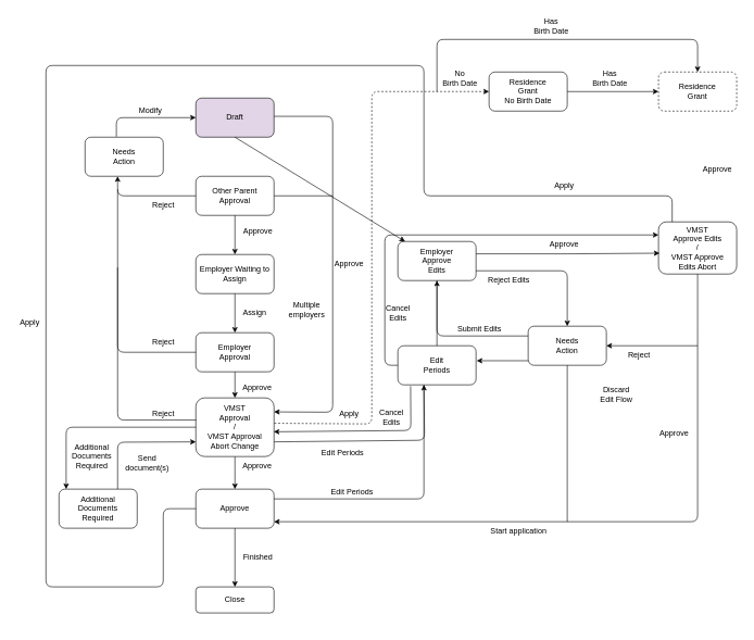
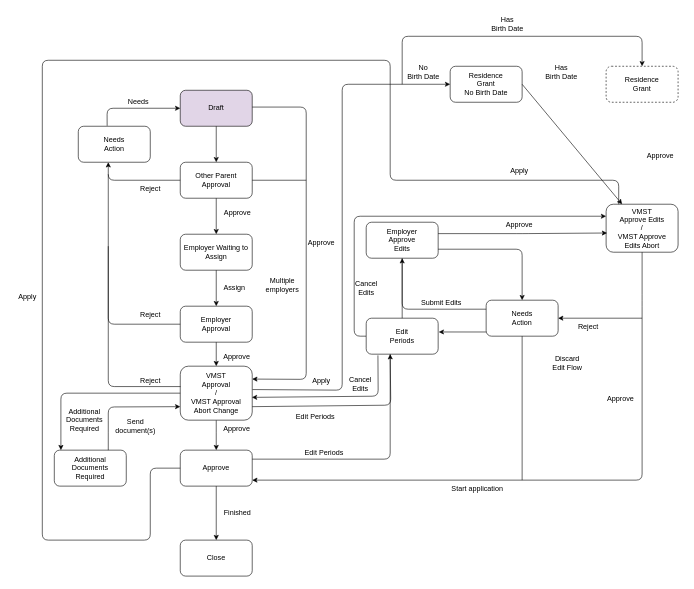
  <mxCell id="0" />
  <mxCell id="1" parent="0" />
  <mxCell id="2" value="Draft" style="rounded=1;whiteSpace=wrap;html=1;fillColor=#e1d5e7;" parent="1" vertex="1"><mxGeometry x="300" y="150" width="120" height="60" as="geometry" /></mxCell>
  <mxCell id="3" value="Other Parent&lt;br&gt;Approval" style="rounded=1;whiteSpace=wrap;html=1;" parent="1" vertex="1"><mxGeometry x="300" y="270" width="120" height="60" as="geometry" /></mxCell>
  <mxCell id="4" value="Employer Waiting to Assign" style="rounded=1;whiteSpace=wrap;html=1;" parent="1" vertex="1"><mxGeometry x="300" y="390" width="120" height="60" as="geometry" /></mxCell>
  <mxCell id="5" value="Employer&lt;br&gt;Approval" style="rounded=1;whiteSpace=wrap;html=1;" parent="1" vertex="1"><mxGeometry x="300" y="510" width="120" height="60" as="geometry" /></mxCell>
  <mxCell id="6" style="edgeStyle=none;html=1;entryX=0.5;entryY=0;entryDx=0;entryDy=0;strokeColor=#000000;" parent="1" target="8" edge="1"><mxGeometry relative="1" as="geometry"><mxPoint x="360" y="690" as="sourcePoint" /><Array as="points"><mxPoint x="360" y="710" /></Array></mxGeometry></mxCell>
  <mxCell id="7" value="VMST&lt;br&gt;Approval &lt;br&gt;/&lt;br&gt;VMST Approval&lt;br&gt;Abort Change" style="rounded=1;whiteSpace=wrap;html=1;" parent="1" vertex="1"><mxGeometry x="300" y="610" width="120" height="90" as="geometry" /></mxCell>
  <mxCell id="8" value="Approve" style="rounded=1;whiteSpace=wrap;html=1;" parent="1" vertex="1"><mxGeometry x="300" y="750" width="120" height="60" as="geometry" /></mxCell>
- <mxCell id="9" value="Close" style="rounded=1;whiteSpace=wrap;html=1;" parent="1" vertex="1"><mxGeometry x="300" y="900" width="120" height="40" as="geometry" /></mxCell>
+ <mxCell id="9" value="Close" style="rounded=1;whiteSpace=wrap;html=1;" parent="1" vertex="1"><mxGeometry x="300" y="900" width="120" height="60" as="geometry" /></mxCell>
  <mxCell id="10" value="Needs&lt;br&gt;Action" style="rounded=1;whiteSpace=wrap;html=1;" parent="1" vertex="1"><mxGeometry x="130" y="210" width="120" height="60" as="geometry" /></mxCell>
  <mxCell id="11" value="Additional&lt;br&gt;Documents&lt;br&gt;Required" style="rounded=1;whiteSpace=wrap;html=1;" parent="1" vertex="1"><mxGeometry x="90" y="750" width="120" height="60" as="geometry" /></mxCell>
  <mxCell id="12" style="edgeStyle=none;html=1;entryX=0;entryY=0.25;entryDx=0;entryDy=0;exitX=0;exitY=0.5;exitDx=0;exitDy=0;" edge="1" parent="1" source="13" target="15"><mxGeometry relative="1" as="geometry"><Array as="points"><mxPoint x="590" y="560" /><mxPoint x="590" y="360" /></Array></mxGeometry></mxCell>
  <mxCell id="13" value="Edit&lt;br&gt;Periods" style="rounded=1;whiteSpace=wrap;html=1;" parent="1" vertex="1"><mxGeometry x="610" y="530" width="120" height="60" as="geometry" /></mxCell>
  <mxCell id="14" value="Employer&lt;br&gt;Approve&lt;br&gt;Edits" style="rounded=1;whiteSpace=wrap;html=1;" parent="1" vertex="1"><mxGeometry x="610" y="370" width="120" height="60" as="geometry" /></mxCell>
  <mxCell id="15" value="VMST&lt;br&gt;Approve Edits&lt;br&gt;/&lt;br&gt;VMST Approve&lt;br&gt;Edits Abort" style="rounded=1;whiteSpace=wrap;html=1;" parent="1" vertex="1"><mxGeometry x="1010" y="340" width="120" height="80" as="geometry" /></mxCell>
  <mxCell id="16" value="Needs&lt;br&gt;Action" style="rounded=1;whiteSpace=wrap;html=1;" parent="1" vertex="1"><mxGeometry x="810" y="500" width="120" height="60" as="geometry" /></mxCell>
  <mxCell id="17" value="Residence&lt;br&gt;Grant&lt;br&gt;" style="rounded=1;whiteSpace=wrap;html=1;dashed=1;" parent="1" vertex="1"><mxGeometry x="1010" y="110" width="120" height="60" as="geometry" /></mxCell>
- <mxCell id="18" value="" style="endArrow=classic;html=1;exitX=0.5;exitY=1;exitDx=0;exitDy=0;fontColor=#FFFFFF;strokeColor=#000000;" parent="1" source="2" target="14" edge="1"><mxGeometry width="50" height="50" relative="1" as="geometry"><mxPoint x="450" y="710" as="sourcePoint" /><mxPoint x="500" y="660" as="targetPoint" /></mxGeometry></mxCell>
+ <mxCell id="18" value="" style="endArrow=classic;html=1;entryX=0.5;entryY=0;entryDx=0;entryDy=0;exitX=0.5;exitY=1;exitDx=0;exitDy=0;fontColor=#FFFFFF;strokeColor=#000000;" parent="1" source="2" target="3" edge="1"><mxGeometry width="50" height="50" relative="1" as="geometry"><mxPoint x="450" y="710" as="sourcePoint" /><mxPoint x="500" y="660" as="targetPoint" /></mxGeometry></mxCell>
  <mxCell id="19" value="" style="endArrow=classic;html=1;entryX=0.5;entryY=0;entryDx=0;entryDy=0;exitX=0.5;exitY=1;exitDx=0;exitDy=0;fontColor=#FFFFFF;strokeColor=#000000;" parent="1" edge="1"><mxGeometry width="50" height="50" relative="1" as="geometry"><mxPoint x="360" y="330" as="sourcePoint" /><mxPoint x="360" y="390" as="targetPoint" /></mxGeometry></mxCell>
  <mxCell id="20" value="" style="endArrow=classic;html=1;entryX=0.5;entryY=0;entryDx=0;entryDy=0;exitX=0.5;exitY=1;exitDx=0;exitDy=0;fontColor=#FFFFFF;strokeColor=#000000;" parent="1" edge="1"><mxGeometry width="50" height="50" relative="1" as="geometry"><mxPoint x="360" y="450" as="sourcePoint" /><mxPoint x="360" y="510" as="targetPoint" /></mxGeometry></mxCell>
  <mxCell id="21" value="" style="endArrow=classic;html=1;exitX=0.5;exitY=1;exitDx=0;exitDy=0;fontColor=#FFFFFF;strokeColor=#000000;" parent="1" edge="1"><mxGeometry width="50" height="50" relative="1" as="geometry"><mxPoint x="360" y="570" as="sourcePoint" /><mxPoint x="360" y="610" as="targetPoint" /></mxGeometry></mxCell>
  <mxCell id="22" value="" style="endArrow=classic;html=1;entryX=0.5;entryY=0;entryDx=0;entryDy=0;exitX=0.5;exitY=1;exitDx=0;exitDy=0;fontColor=#FFFFFF;strokeColor=#000000;" parent="1" target="9" edge="1"><mxGeometry width="50" height="50" relative="1" as="geometry"><mxPoint x="360" y="810" as="sourcePoint" /><mxPoint x="360" y="870" as="targetPoint" /></mxGeometry></mxCell>
  <mxCell id="23" value="" style="endArrow=classic;html=1;exitX=0;exitY=0.5;exitDx=0;exitDy=0;fontColor=#FFFFFF;strokeColor=#000000;" parent="1" source="3" edge="1"><mxGeometry width="50" height="50" relative="1" as="geometry"><mxPoint x="180" y="360" as="sourcePoint" /><mxPoint x="180" y="270" as="targetPoint" /><Array as="points"><mxPoint x="180" y="300" /></Array></mxGeometry></mxCell>
  <mxCell id="24" value="" style="endArrow=none;html=1;exitX=0;exitY=0.5;exitDx=0;exitDy=0;fontColor=#FFFFFF;strokeColor=#000000;" parent="1" source="5" edge="1"><mxGeometry width="50" height="50" relative="1" as="geometry"><mxPoint x="450" y="710" as="sourcePoint" /><mxPoint x="180" y="290" as="targetPoint" /><Array as="points"><mxPoint x="180" y="540" /></Array></mxGeometry></mxCell>
  <mxCell id="25" value="" style="endArrow=none;html=1;exitX=0.004;exitY=0.378;exitDx=0;exitDy=0;fontColor=#FFFFFF;strokeColor=#000000;exitPerimeter=0;" parent="1" source="7" edge="1"><mxGeometry width="50" height="50" relative="1" as="geometry"><mxPoint x="300" y="660" as="sourcePoint" /><mxPoint x="180" y="410" as="targetPoint" /><Array as="points"><mxPoint x="180" y="644" /></Array></mxGeometry></mxCell>
  <mxCell id="26" value="" style="endArrow=classic;html=1;exitX=1;exitY=0.5;exitDx=0;exitDy=0;fontColor=#FFFFFF;strokeColor=#000000;entryX=1;entryY=0.25;entryDx=0;entryDy=0;" parent="1" edge="1"><mxGeometry width="50" height="50" relative="1" as="geometry"><mxPoint x="420" y="178" as="sourcePoint" /><mxPoint x="420" y="631.5" as="targetPoint" /><Array as="points"><mxPoint x="510" y="178" /><mxPoint x="510" y="632" /></Array></mxGeometry></mxCell>
  <mxCell id="27" value="" style="endArrow=none;html=1;exitX=1;exitY=0.5;exitDx=0;exitDy=0;fontColor=#FFFFFF;strokeColor=#000000;" parent="1" source="3" edge="1"><mxGeometry width="50" height="50" relative="1" as="geometry"><mxPoint x="450" y="660" as="sourcePoint" /><mxPoint x="510" y="300" as="targetPoint" /></mxGeometry></mxCell>
  <mxCell id="28" value="" style="endArrow=classic;html=1;exitX=0;exitY=0.5;exitDx=0;exitDy=0;fontColor=#FFFFFF;strokeColor=#000000;" parent="1" source="7" edge="1"><mxGeometry width="50" height="50" relative="1" as="geometry"><mxPoint x="450" y="860" as="sourcePoint" /><mxPoint x="101" y="750" as="targetPoint" /><Array as="points"><mxPoint x="101" y="655" /></Array></mxGeometry></mxCell>
  <mxCell id="29" value="" style="endArrow=classic;html=1;exitX=0.75;exitY=0;exitDx=0;exitDy=0;entryX=0;entryY=0.75;entryDx=0;entryDy=0;fontColor=#FFFFFF;strokeColor=#000000;" parent="1" source="11" target="7" edge="1"><mxGeometry width="50" height="50" relative="1" as="geometry"><mxPoint x="450" y="860" as="sourcePoint" /><mxPoint x="270" y="690" as="targetPoint" /><Array as="points"><mxPoint x="180" y="710" /><mxPoint x="180" y="678" /></Array></mxGeometry></mxCell>
  <mxCell id="30" value="" style="endArrow=classic;html=1;exitX=1;exitY=0.75;exitDx=0;exitDy=0;strokeColor=#000000;" parent="1" source="7" edge="1"><mxGeometry width="50" height="50" relative="1" as="geometry"><mxPoint x="500" y="820" as="sourcePoint" /><mxPoint x="650" y="590" as="targetPoint" /><Array as="points"><mxPoint x="651" y="675" /></Array></mxGeometry></mxCell>
  <mxCell id="31" value="" style="endArrow=classic;html=1;strokeColor=#000000;entryX=0.5;entryY=1;entryDx=0;entryDy=0;exitX=0.5;exitY=0;exitDx=0;exitDy=0;" parent="1" edge="1" target="14" source="13"><mxGeometry width="50" height="50" relative="1" as="geometry"><mxPoint x="650" y="530" as="sourcePoint" /><mxPoint x="650" y="430" as="targetPoint" /></mxGeometry></mxCell>
  <mxCell id="32" value="" style="endArrow=none;html=1;exitX=1;exitY=0.25;exitDx=0;exitDy=0;strokeColor=#000000;" parent="1" source="8" edge="1"><mxGeometry width="50" height="50" relative="1" as="geometry"><mxPoint x="500" y="820" as="sourcePoint" /><mxPoint x="650" y="590" as="targetPoint" /><Array as="points"><mxPoint x="650" y="765" /></Array></mxGeometry></mxCell>
  <mxCell id="33" value="" style="endArrow=classic;html=1;entryX=0.996;entryY=0.578;entryDx=0;entryDy=0;exitX=0.163;exitY=1.033;exitDx=0;exitDy=0;fontColor=#FFFFFF;strokeColor=#000000;exitPerimeter=0;entryPerimeter=0;" parent="1" source="13" target="7" edge="1"><mxGeometry width="50" height="50" relative="1" as="geometry"><mxPoint x="710" y="780" as="sourcePoint" /><mxPoint x="550" y="770" as="targetPoint" /><Array as="points"><mxPoint x="630" y="660" /></Array></mxGeometry></mxCell>
  <mxCell id="34" value="" style="endArrow=classic;html=1;entryX=0.013;entryY=0.6;entryDx=0;entryDy=0;fontColor=#FFFFFF;strokeColor=#000000;entryPerimeter=0;" parent="1" target="15" edge="1"><mxGeometry width="50" height="50" relative="1" as="geometry"><mxPoint x="730" y="389" as="sourcePoint" /><mxPoint x="1000" y="400" as="targetPoint" /><Array as="points"><mxPoint x="870" y="389" /></Array></mxGeometry></mxCell>
  <mxCell id="35" value="" style="endArrow=classic;html=1;exitX=1;exitY=0.75;exitDx=0;exitDy=0;entryX=0.5;entryY=0;entryDx=0;entryDy=0;strokeColor=#000000;" parent="1" source="14" target="16" edge="1"><mxGeometry width="50" height="50" relative="1" as="geometry"><mxPoint x="740" y="395" as="sourcePoint" /><mxPoint x="1020" y="395" as="targetPoint" /><Array as="points"><mxPoint x="870" y="415" /></Array></mxGeometry></mxCell>
  <mxCell id="36" value="" style="endArrow=none;html=1;entryX=0;entryY=0.25;entryDx=0;entryDy=0;strokeColor=#000000;exitX=0.5;exitY=1;exitDx=0;exitDy=0;" parent="1" target="16" edge="1" source="14"><mxGeometry width="50" height="50" relative="1" as="geometry"><mxPoint x="650" y="440" as="sourcePoint" /><mxPoint x="800" y="500" as="targetPoint" /><Array as="points"><mxPoint x="670" y="515" /></Array></mxGeometry></mxCell>
  <mxCell id="37" value="" style="endArrow=classic;html=1;entryX=1.008;entryY=0.383;entryDx=0;entryDy=0;entryPerimeter=0;strokeColor=#000000;" parent="1" target="13" edge="1"><mxGeometry width="50" height="50" relative="1" as="geometry"><mxPoint x="810" y="553" as="sourcePoint" /><mxPoint x="640" y="770" as="targetPoint" /></mxGeometry></mxCell>
  <mxCell id="38" value="" style="endArrow=classic;html=1;exitX=0.5;exitY=1;exitDx=0;exitDy=0;fontColor=#FFFFFF;strokeColor=#000000;" parent="1" source="15" edge="1"><mxGeometry width="50" height="50" relative="1" as="geometry"><mxPoint x="1020" y="450" as="sourcePoint" /><mxPoint x="420" y="800" as="targetPoint" /><Array as="points"><mxPoint x="1070" y="500" /><mxPoint x="1070" y="800" /></Array></mxGeometry></mxCell>
  <mxCell id="39" value="" style="endArrow=classic;html=1;entryX=1;entryY=0.5;entryDx=0;entryDy=0;fontColor=#FFFFFF;strokeColor=#000000;" parent="1" target="16" edge="1"><mxGeometry width="50" height="50" relative="1" as="geometry"><mxPoint x="1070" y="530" as="sourcePoint" /><mxPoint x="700" y="770" as="targetPoint" /></mxGeometry></mxCell>
  <mxCell id="40" value="" style="endArrow=classic;html=1;entryX=0;entryY=0.5;entryDx=0;entryDy=0;exitX=0.401;exitY=-0.012;exitDx=0;exitDy=0;exitPerimeter=0;strokeColor=#000000;" parent="1" source="10" target="2" edge="1"><mxGeometry width="50" height="50" relative="1" as="geometry"><mxPoint x="190" y="180" as="sourcePoint" /><mxPoint x="530" y="880" as="targetPoint" /><Array as="points"><mxPoint x="178" y="180" /></Array></mxGeometry></mxCell>
  <mxCell id="41" value="Reject" style="text;html=1;align=center;verticalAlign=middle;resizable=0;points=[];autosize=1;strokeColor=none;fillColor=none;fontColor=#000000;" parent="1" vertex="1"><mxGeometry x="220" y="300" width="60" height="30" as="geometry" /></mxCell>
  <mxCell id="42" value="Reject" style="text;html=1;align=center;verticalAlign=middle;resizable=0;points=[];autosize=1;strokeColor=none;fillColor=none;fontColor=#000000;" parent="1" vertex="1"><mxGeometry x="220" y="510" width="60" height="30" as="geometry" /></mxCell>
  <mxCell id="43" value="Reject" style="text;html=1;align=center;verticalAlign=middle;resizable=0;points=[];autosize=1;strokeColor=none;fillColor=none;fontColor=#000000;" parent="1" vertex="1"><mxGeometry x="220" y="620" width="60" height="30" as="geometry" /></mxCell>
  <mxCell id="44" value="Reject" style="text;html=1;align=center;verticalAlign=middle;resizable=0;points=[];autosize=1;strokeColor=none;fillColor=none;fontColor=#000000;" parent="1" vertex="1"><mxGeometry x="950" y="530" width="60" height="30" as="geometry" /></mxCell>
  <mxCell id="45" value="Approve" style="text;html=1;align=center;verticalAlign=middle;resizable=0;points=[];autosize=1;strokeColor=none;fillColor=none;fontColor=#000000;" parent="1" vertex="1"><mxGeometry x="830" y="360" width="70" height="30" as="geometry" /></mxCell>
  <mxCell id="46" value="Approve" style="text;html=1;align=center;verticalAlign=middle;resizable=0;points=[];autosize=1;strokeColor=none;fillColor=none;fontColor=#000000;" parent="1" vertex="1"><mxGeometry x="360" y="340" width="70" height="30" as="geometry" /></mxCell>
  <mxCell id="47" value="Approve" style="text;whiteSpace=wrap;fontColor=#000000;" parent="1" vertex="1"><mxGeometry x="370" y="580" width="80" height="30" as="geometry" /></mxCell>
  <mxCell id="48" value="Approve" style="text;fontColor=#000000;" parent="1" vertex="1"><mxGeometry x="1010" y="650" width="50" height="30" as="geometry" /></mxCell>
  <mxCell id="49" value="Approve" style="text;fontColor=#000000;" parent="1" vertex="1"><mxGeometry x="370" y="700" width="50" height="30" as="geometry" /></mxCell>
  <mxCell id="50" value="Finished" style="text;html=1;align=center;verticalAlign=middle;resizable=0;points=[];autosize=1;strokeColor=none;fillColor=none;fontColor=#000000;" parent="1" vertex="1"><mxGeometry x="360" y="840" width="70" height="30" as="geometry" /></mxCell>
  <mxCell id="51" value="Edit Periods" style="text;html=1;align=center;verticalAlign=middle;resizable=0;points=[];autosize=1;strokeColor=none;fillColor=none;fontColor=#000000;" parent="1" vertex="1"><mxGeometry x="480" y="680" width="90" height="30" as="geometry" /></mxCell>
  <mxCell id="52" value="Edit Periods" style="text;align=center;fontColor=#000000;" parent="1" vertex="1"><mxGeometry x="490" y="740" width="100" height="40" as="geometry" /></mxCell>
  <mxCell id="53" value="" style="endArrow=none;html=1;entryX=0.5;entryY=1;entryDx=0;entryDy=0;fontColor=#FFFFFF;strokeColor=#000000;" parent="1" target="16" edge="1"><mxGeometry width="50" height="50" relative="1" as="geometry"><mxPoint x="870" y="800" as="sourcePoint" /><mxPoint x="660" y="720" as="targetPoint" /></mxGeometry></mxCell>
  <mxCell id="54" value="Discard&lt;br&gt;Edit Flow" style="text;html=1;align=center;verticalAlign=middle;resizable=0;points=[];autosize=1;strokeColor=none;fillColor=none;fontColor=#000000;" parent="1" vertex="1"><mxGeometry x="910" y="585" width="70" height="40" as="geometry" /></mxCell>
  <mxCell id="55" value="Cancel&lt;br&gt;Edits" style="text;html=1;align=center;verticalAlign=middle;resizable=0;points=[];autosize=1;strokeColor=none;fillColor=none;fontColor=#000000;" parent="1" vertex="1"><mxGeometry x="570" y="620" width="60" height="40" as="geometry" /></mxCell>
- <mxCell id="56" value="Reject Edits" style="text;html=1;align=center;verticalAlign=middle;resizable=0;points=[];autosize=1;strokeColor=none;fillColor=none;fontColor=#000000;" parent="1" vertex="1"><mxGeometry x="735" y="415" width="90" height="30" as="geometry" /></mxCell>
  <mxCell id="57" value="Submit Edits" style="text;html=1;align=center;verticalAlign=middle;resizable=0;points=[];autosize=1;strokeColor=none;fillColor=none;fontColor=#000000;" parent="1" vertex="1"><mxGeometry x="690" y="490" width="90" height="30" as="geometry" /></mxCell>
  <mxCell id="58" value="Assign" style="text;html=1;align=center;verticalAlign=middle;resizable=0;points=[];autosize=1;strokeColor=none;fillColor=none;fontColor=#000000;" parent="1" vertex="1"><mxGeometry x="360" y="465" width="60" height="30" as="geometry" /></mxCell>
- <mxCell id="59" value="Modify" style="text;html=1;align=center;verticalAlign=middle;resizable=0;points=[];autosize=1;strokeColor=none;fillColor=none;fontColor=#000000;" parent="1" vertex="1"><mxGeometry x="200" y="155" width="60" height="30" as="geometry" /></mxCell>
+ <mxCell id="59" value="Needs" style="text;html=1;align=center;verticalAlign=middle;resizable=0;points=[];autosize=1;strokeColor=none;fillColor=none;fontColor=#000000;" parent="1" vertex="1"><mxGeometry x="200" y="155" width="60" height="30" as="geometry" /></mxCell>
  <mxCell id="60" value="Approve" style="text;html=1;align=center;verticalAlign=middle;resizable=0;points=[];autosize=1;strokeColor=none;fillColor=none;fontColor=#000000;" parent="1" vertex="1"><mxGeometry x="500" y="390" width="70" height="30" as="geometry" /></mxCell>
  <mxCell id="61" value="Additional&lt;br&gt;Documents&lt;br&gt;Required" style="text;html=1;align=center;verticalAlign=middle;resizable=0;points=[];autosize=1;strokeColor=none;fillColor=none;fontColor=#000000;" parent="1" vertex="1"><mxGeometry x="100" y="670" width="80" height="60" as="geometry" /></mxCell>
  <mxCell id="62" value="Send &lt;br&gt;document(s)" style="text;html=1;align=center;verticalAlign=middle;resizable=0;points=[];autosize=1;strokeColor=none;fillColor=none;fontColor=#000000;" parent="1" vertex="1"><mxGeometry x="180" y="690" width="90" height="40" as="geometry" /></mxCell>
  <mxCell id="63" value="Start application" style="text;html=1;align=center;verticalAlign=middle;resizable=0;points=[];autosize=1;strokeColor=none;fillColor=none;fontColor=#000000;" parent="1" vertex="1"><mxGeometry x="740" y="800" width="110" height="30" as="geometry" /></mxCell>
  <mxCell id="64" value="Residence&lt;br&gt;Grant&lt;br&gt;No Birth Date" style="rounded=1;whiteSpace=wrap;html=1;" parent="1" vertex="1"><mxGeometry x="750" y="110" width="120" height="60" as="geometry" /></mxCell>
- <mxCell id="65" value="" style="endArrow=classic;html=1;entryX=0;entryY=0.5;entryDx=0;entryDy=0;fontColor=#FFFFFF;strokeColor=#000000;exitX=1.004;exitY=0.433;exitDx=0;exitDy=0;exitPerimeter=0;dashed=1;" parent="1" source="7" target="64" edge="1"><mxGeometry width="50" height="50" relative="1" as="geometry"><mxPoint x="430" y="660" as="sourcePoint" /><mxPoint x="740" y="150" as="targetPoint" /><Array as="points"><mxPoint x="570" y="650" /><mxPoint x="570" y="140" /></Array></mxGeometry></mxCell>
- <mxCell id="66" value="" style="endArrow=classic;html=1;entryX=0;entryY=0.5;entryDx=0;entryDy=0;exitX=1;exitY=0.5;exitDx=0;exitDy=0;fontColor=#FFFFFF;" parent="1" source="64" target="17" edge="1"><mxGeometry width="50" height="50" relative="1" as="geometry"><mxPoint x="660" y="580" as="sourcePoint" /><mxPoint x="870" y="230" as="targetPoint" /></mxGeometry></mxCell>
+ <mxCell id="65" value="" style="endArrow=classic;html=1;entryX=0;entryY=0.5;entryDx=0;entryDy=0;fontColor=#FFFFFF;strokeColor=#000000;exitX=1.004;exitY=0.433;exitDx=0;exitDy=0;exitPerimeter=0;" parent="1" source="7" target="64" edge="1"><mxGeometry width="50" height="50" relative="1" as="geometry"><mxPoint x="430" y="660" as="sourcePoint" /><mxPoint x="740" y="150" as="targetPoint" /><Array as="points"><mxPoint x="570" y="650" /><mxPoint x="570" y="140" /></Array></mxGeometry></mxCell>
+ <mxCell id="66" value="" style="endArrow=classic;html=1;exitX=1;exitY=0.5;exitDx=0;exitDy=0;fontColor=#FFFFFF;" parent="1" source="64" target="15" edge="1"><mxGeometry width="50" height="50" relative="1" as="geometry"><mxPoint x="660" y="580" as="sourcePoint" /><mxPoint x="870" y="230" as="targetPoint" /></mxGeometry></mxCell>
  <mxCell id="67" value="" style="endArrow=none;html=1;entryX=0;entryY=0.5;entryDx=0;entryDy=0;fillColor=#f5f5f5;strokeColor=#000000;fontColor=#000000;" parent="1" target="8" edge="1"><mxGeometry width="50" height="50" relative="1" as="geometry"><mxPoint x="650" as="sourcePoint" y="140" /><mxPoint x="280" y="780" as="targetPoint" /><Array as="points"><mxPoint x="650" y="100" /><mxPoint x="70" y="100" /><mxPoint x="70" y="900" /><mxPoint x="250" y="900" /><mxPoint x="250" y="780" /></Array></mxGeometry></mxCell>
  <mxCell id="68" value="" style="endArrow=none;html=1;fontColor=#FFFFFF;strokeColor=#000000;" parent="1" edge="1"><mxGeometry width="50" height="50" relative="1" as="geometry"><mxPoint x="1031" y="340" as="sourcePoint" /><mxPoint x="650" as="targetPoint" y="140" /><Array as="points"><mxPoint x="1031" y="300" /><mxPoint x="650" y="300" /></Array></mxGeometry></mxCell>
  <mxCell id="69" value="Approve" style="text;html=1;align=center;verticalAlign=middle;resizable=0;points=[];autosize=1;strokeColor=none;fillColor=none;fontColor=#000000;" parent="1" vertex="1"><mxGeometry x="1065" y="245" width="70" height="30" as="geometry" /></mxCell>
  <mxCell id="70" value="Has&lt;br&gt;Birth Date" style="text;html=1;align=center;verticalAlign=middle;resizable=0;points=[];autosize=1;strokeColor=none;fillColor=none;fontColor=#000000;" parent="1" vertex="1"><mxGeometry x="805" y="20" width="80" height="40" as="geometry" /></mxCell>
  <mxCell id="71" value="Has&lt;br&gt;Birth Date" style="text;html=1;align=center;verticalAlign=middle;resizable=0;points=[];autosize=1;strokeColor=none;fillColor=none;fontColor=#000000;" parent="1" vertex="1"><mxGeometry x="895" y="100" width="80" height="40" as="geometry" /></mxCell>
  <mxCell id="72" value="" style="endArrow=classic;html=1;entryX=0.5;entryY=0;entryDx=0;entryDy=0;fontColor=#FFFFFF;strokeColor=#000000;" parent="1" target="17" edge="1"><mxGeometry width="50" height="50" relative="1" as="geometry"><mxPoint x="670" as="sourcePoint" y="140" /><mxPoint x="900" y="60" as="targetPoint" /><Array as="points"><mxPoint x="670" y="60" /><mxPoint x="1070" y="60" /></Array></mxGeometry></mxCell>
  <mxCell id="73" value="No&lt;br&gt;Birth Date" style="text;html=1;align=center;verticalAlign=middle;resizable=0;points=[];autosize=1;strokeColor=none;fillColor=none;fontColor=#000000;" parent="1" vertex="1"><mxGeometry x="665" y="100" width="80" height="40" as="geometry" /></mxCell>
  <mxCell id="74" value="Apply" style="text;html=1;align=center;verticalAlign=middle;resizable=0;points=[];autosize=1;strokeColor=none;fillColor=none;fontColor=#000000;" parent="1" vertex="1"><mxGeometry x="840" y="270" width="50" height="30" as="geometry" /></mxCell>
  <mxCell id="75" value="Apply" style="text;html=1;align=center;verticalAlign=middle;resizable=0;points=[];autosize=1;strokeColor=none;fillColor=none;fontColor=#000000;" parent="1" vertex="1"><mxGeometry x="510" y="620" width="50" height="30" as="geometry" /></mxCell>
  <mxCell id="76" value="Apply" style="text;html=1;align=center;verticalAlign=middle;resizable=0;points=[];autosize=1;fillColor=none;fontColor=#000000;" parent="1" vertex="1"><mxGeometry x="20" y="480" width="50" height="30" as="geometry" /></mxCell>
  <mxCell id="77" value="Multiple&lt;br&gt;employers" style="text;html=1;align=center;verticalAlign=middle;resizable=0;points=[];autosize=1;strokeColor=none;fillColor=none;fontColor=#000000;" parent="1" vertex="1"><mxGeometry x="430" y="455" width="80" height="40" as="geometry" /></mxCell>
  <mxCell id="78" value="Cancel&lt;br&gt;Edits" style="text;html=1;align=center;verticalAlign=middle;resizable=0;points=[];autosize=1;strokeColor=none;fillColor=none;fontColor=#000000;" vertex="1" parent="1"><mxGeometry x="580" y="460" width="60" height="40" as="geometry" /></mxCell>
